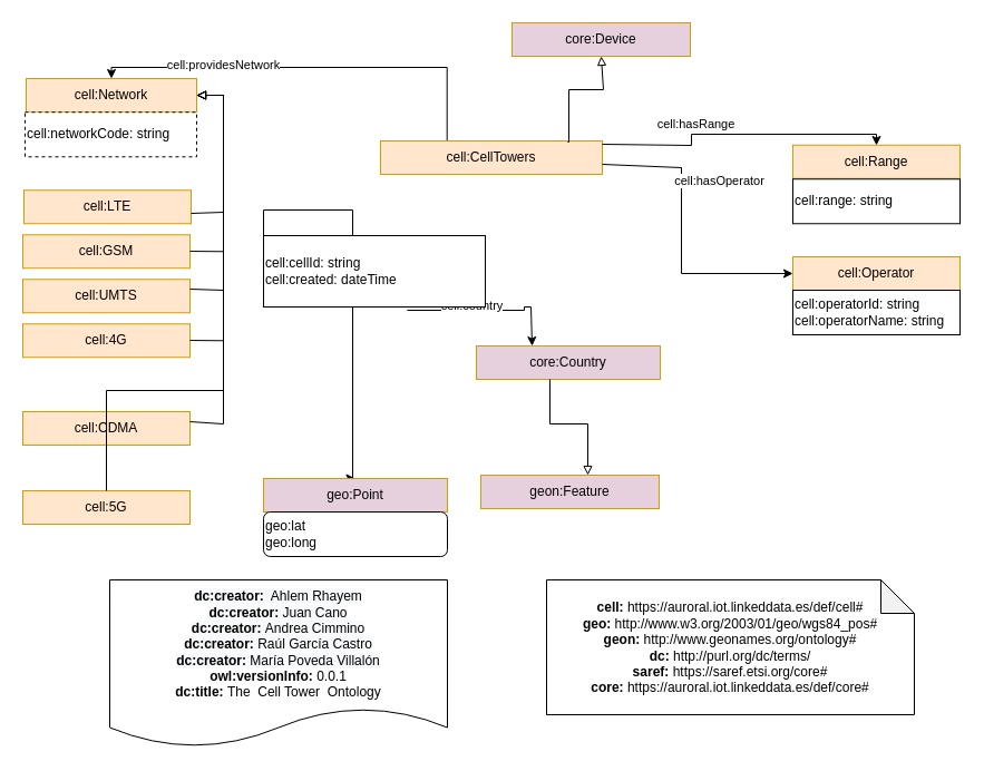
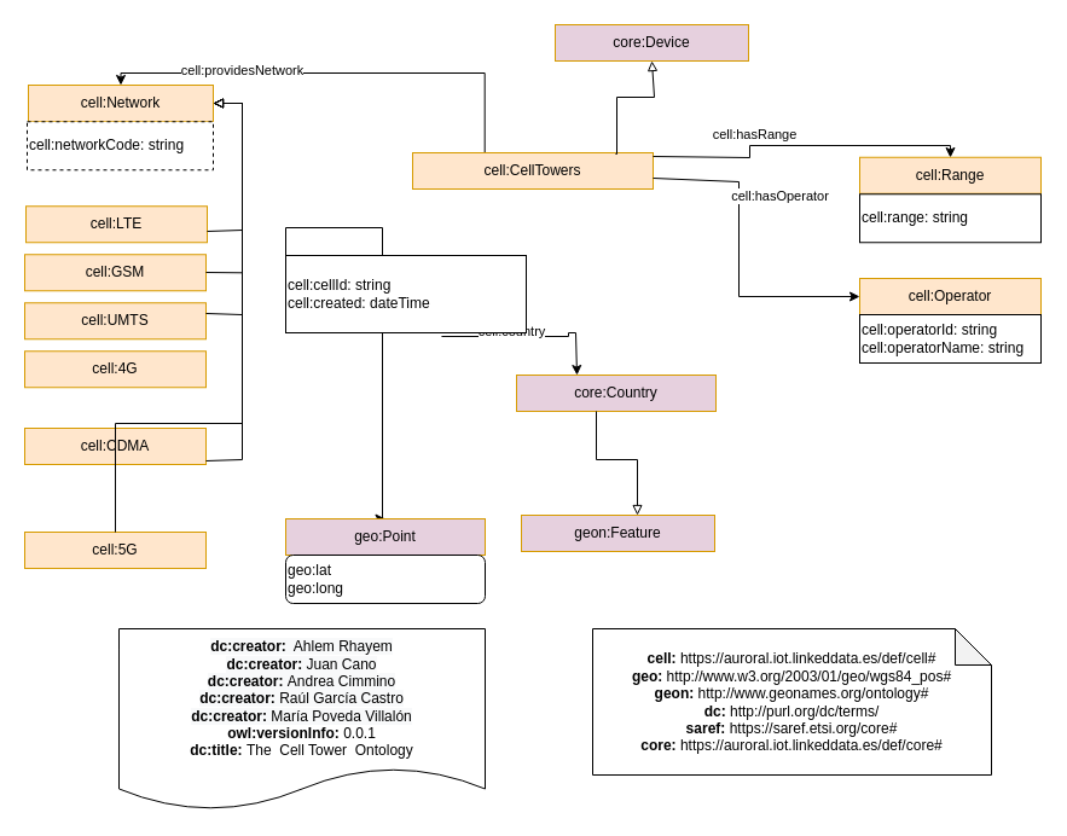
  <mxCell id="0" />
  <mxCell id="1" parent="0" />
  <mxCell id="2" value="cell:Network" style="rounded=0;whiteSpace=wrap;html=1;snapToPoint=1;points=[[0.1,0],[0.2,0],[0.3,0],[0.4,0],[0.5,0],[0.6,0],[0.7,0],[0.8,0],[0.9,0],[0,0.1],[0,0.3],[0,0.5],[0,0.7],[0,0.9],[0.1,1],[0.2,1],[0.3,1],[0.4,1],[0.5,1],[0.6,1],[0.7,1],[0.8,1],[0.9,1],[1,0.1],[1,0.3],[1,0.5],[1,0.7],[1,0.9]];fillColor=#ffe6cc;strokeColor=#d79b00;shadow=0;" parent="1" vertex="1"><mxGeometry x="23" y="70" width="153" height="30" as="geometry" /></mxCell>
  <mxCell id="3" value="geon:Feature" style="rounded=0;whiteSpace=wrap;html=1;snapToPoint=1;points=[[0.1,0],[0.2,0],[0.3,0],[0.4,0],[0.5,0],[0.6,0],[0.7,0],[0.8,0],[0.9,0],[0,0.1],[0,0.3],[0,0.5],[0,0.7],[0,0.9],[0.1,1],[0.2,1],[0.3,1],[0.4,1],[0.5,1],[0.6,1],[0.7,1],[0.8,1],[0.9,1],[1,0.1],[1,0.3],[1,0.5],[1,0.7],[1,0.9]];fillColor=#E6D0DE;strokeColor=#d79b00;shadow=0;" parent="1" vertex="1"><mxGeometry x="431" y="426" width="160" height="30" as="geometry" /></mxCell>
  <mxCell id="4" value="" style="edgeStyle=orthogonalEdgeStyle;rounded=0;orthogonalLoop=1;jettySize=auto;html=1;entryX=0.5;entryY=0;entryDx=0;entryDy=0;exitX=0.3;exitY=0;exitDx=0;exitDy=0;" parent="1" source="6" target="2" edge="1"><mxGeometry relative="1" as="geometry"><mxPoint x="110" y="70" as="targetPoint" /><Array as="points"><mxPoint x="401" y="60" /><mxPoint x="100" y="60" /></Array></mxGeometry></mxCell>
  <mxCell id="5" value="cell:providesNetwork" style="edgeLabel;html=1;align=center;verticalAlign=middle;resizable=0;points=[];" parent="4" vertex="1" connectable="0"><mxGeometry x="0.417" y="-3" relative="1" as="geometry"><mxPoint as="offset" /></mxGeometry></mxCell>
  <mxCell id="6" value="cell:CellTowers" style="rounded=0;whiteSpace=wrap;html=1;snapToPoint=1;points=[[0.1,0],[0.2,0],[0.3,0],[0.4,0],[0.5,0],[0.6,0],[0.7,0],[0.8,0],[0.9,0],[0,0.1],[0,0.3],[0,0.5],[0,0.7],[0,0.9],[0.1,1],[0.2,1],[0.3,1],[0.4,1],[0.5,1],[0.6,1],[0.7,1],[0.8,1],[0.9,1],[1,0.1],[1,0.3],[1,0.5],[1,0.7],[1,0.9]];fillColor=#ffe6cc;strokeColor=#d79b00;shadow=0;" parent="1" vertex="1"><mxGeometry x="341" y="126" width="199" height="30" as="geometry" /></mxCell>
  <mxCell id="7" value="" style="edgeStyle=orthogonalEdgeStyle;rounded=0;orthogonalLoop=1;jettySize=auto;html=1;exitX=0.648;exitY=1.047;exitDx=0;exitDy=0;exitPerimeter=0;" parent="1" source="13" target="16" edge="1"><mxGeometry relative="1" as="geometry"><Array as="points"><mxPoint x="470" y="275" /><mxPoint x="476" y="275" /></Array></mxGeometry></mxCell>
  <mxCell id="8" value="cell:country" style="edgeLabel;html=1;align=center;verticalAlign=middle;resizable=0;points=[];" parent="7" vertex="1" connectable="0"><mxGeometry x="-0.227" y="5" relative="1" as="geometry"><mxPoint as="offset" /></mxGeometry></mxCell>
  <mxCell id="9" value="" style="edgeStyle=orthogonalEdgeStyle;rounded=0;orthogonalLoop=1;jettySize=auto;html=1;exitX=0;exitY=0.5;exitDx=0;exitDy=0;entryX=0.5;entryY=0;entryDx=0;entryDy=0;" parent="1" source="13" target="15" edge="1"><mxGeometry relative="1" as="geometry"><mxPoint x="186" y="198" as="targetPoint" /><Array as="points"><mxPoint x="316" y="188" /><mxPoint x="316" y="429" /></Array></mxGeometry></mxCell>
  <mxCell id="10" value="geo:location" style="edgeLabel;html=1;align=center;verticalAlign=middle;resizable=0;points=[];" parent="9" vertex="1" connectable="0"><mxGeometry x="-0.028" y="1" relative="1" as="geometry"><mxPoint as="offset" /></mxGeometry></mxCell>
  <mxCell id="11" value="" style="edgeStyle=orthogonalEdgeStyle;rounded=0;orthogonalLoop=1;jettySize=auto;html=1;" parent="1" source="6" target="20" edge="1"><mxGeometry relative="1" as="geometry"><Array as="points"><mxPoint x="620" y="130" /><mxPoint x="620" y="120" /><mxPoint x="786" y="120" /></Array></mxGeometry></mxCell>
  <mxCell id="12" value="cell:hasRange" style="edgeLabel;html=1;align=center;verticalAlign=middle;resizable=0;points=[];" parent="11" vertex="1" connectable="0"><mxGeometry x="-0.354" y="-3" relative="1" as="geometry"><mxPoint y="-14" as="offset" /></mxGeometry></mxCell>
  <mxCell id="13" value="&lt;span&gt;&lt;br&gt;cell:cellId: string&lt;br&gt;cell:created: dateTime&lt;br&gt;&lt;br&gt;&lt;/span&gt;" style="rounded=0;whiteSpace=wrap;html=1;snapToPoint=1;points=[[0.1,0],[0.2,0],[0.3,0],[0.4,0],[0.5,0],[0.6,0],[0.7,0],[0.8,0],[0.9,0],[0,0.1],[0,0.3],[0,0.5],[0,0.7],[0,0.9],[0.1,1],[0.2,1],[0.3,1],[0.4,1],[0.5,1],[0.6,1],[0.7,1],[0.8,1],[0.9,1],[1,0.1],[1,0.3],[1,0.5],[1,0.7],[1,0.9]];align=left;" parent="1" vertex="1"><mxGeometry x="236" y="211" width="199" height="64" as="geometry" /></mxCell>
  <mxCell id="14" value="core:Device" style="rounded=0;whiteSpace=wrap;html=1;snapToPoint=1;points=[[0.1,0],[0.2,0],[0.3,0],[0.4,0],[0.5,0],[0.6,0],[0.7,0],[0.8,0],[0.9,0],[0,0.1],[0,0.3],[0,0.5],[0,0.7],[0,0.9],[0.1,1],[0.2,1],[0.3,1],[0.4,1],[0.5,1],[0.6,1],[0.7,1],[0.8,1],[0.9,1],[1,0.1],[1,0.3],[1,0.5],[1,0.7],[1,0.9]];fillColor=#E6D0DE;strokeColor=#d79b00;shadow=0;" parent="1" vertex="1"><mxGeometry x="459" y="20" width="160" height="30" as="geometry" /></mxCell>
  <mxCell id="15" value="geo:Point" style="rounded=0;whiteSpace=wrap;html=1;snapToPoint=1;points=[[0.1,0],[0.2,0],[0.3,0],[0.4,0],[0.5,0],[0.6,0],[0.7,0],[0.8,0],[0.9,0],[0,0.1],[0,0.3],[0,0.5],[0,0.7],[0,0.9],[0.1,1],[0.2,1],[0.3,1],[0.4,1],[0.5,1],[0.6,1],[0.7,1],[0.8,1],[0.9,1],[1,0.1],[1,0.3],[1,0.5],[1,0.7],[1,0.9]];fillColor=#E6D0DE;strokeColor=#d79b00;shadow=0;" parent="1" vertex="1"><mxGeometry x="236" y="429" width="165" height="30" as="geometry" /></mxCell>
  <mxCell id="16" value="core:Country" style="rounded=0;whiteSpace=wrap;html=1;snapToPoint=1;points=[[0.1,0],[0.2,0],[0.3,0],[0.4,0],[0.5,0],[0.6,0],[0.7,0],[0.8,0],[0.9,0],[0,0.1],[0,0.3],[0,0.5],[0,0.7],[0,0.9],[0.1,1],[0.2,1],[0.3,1],[0.4,1],[0.5,1],[0.6,1],[0.7,1],[0.8,1],[0.9,1],[1,0.1],[1,0.3],[1,0.5],[1,0.7],[1,0.9]];fillColor=#E6D0DE;strokeColor=#d79b00;shadow=0;" parent="1" vertex="1"><mxGeometry x="427" y="310" width="165" height="30" as="geometry" /></mxCell>
  <mxCell id="17" style="edgeStyle=orthogonalEdgeStyle;rounded=0;orthogonalLoop=1;jettySize=auto;html=1;fontSize=11;endArrow=block;endFill=0;exitX=0.844;exitY=0.033;exitDx=0;exitDy=0;exitPerimeter=0;" parent="1" source="6" target="14" edge="1"><mxGeometry relative="1" as="geometry"><mxPoint x="539" y="140" as="sourcePoint" /><mxPoint x="601" y="90" as="targetPoint" /><Array as="points"><mxPoint x="510" y="127" /><mxPoint x="510" y="80" /><mxPoint x="541" y="80" /></Array></mxGeometry></mxCell>
  <mxCell id="18" value="&lt;span&gt;cell:networkCode: string&lt;br&gt;&lt;/span&gt;" style="rounded=0;whiteSpace=wrap;html=1;snapToPoint=1;points=[[0.1,0],[0.2,0],[0.3,0],[0.4,0],[0.5,0],[0.6,0],[0.7,0],[0.8,0],[0.9,0],[0,0.1],[0,0.3],[0,0.5],[0,0.7],[0,0.9],[0.1,1],[0.2,1],[0.3,1],[0.4,1],[0.5,1],[0.6,1],[0.7,1],[0.8,1],[0.9,1],[1,0.1],[1,0.3],[1,0.5],[1,0.7],[1,0.9]];align=left;dashed=1;" parent="1" vertex="1"><mxGeometry x="22" y="100.25" width="154" height="40" as="geometry" /></mxCell>
  <mxCell id="19" style="edgeStyle=orthogonalEdgeStyle;rounded=0;orthogonalLoop=1;jettySize=auto;html=1;fontSize=11;endArrow=block;endFill=0;entryX=0.6;entryY=0;entryDx=0;entryDy=0;" parent="1" source="16" target="3" edge="1"><mxGeometry relative="1" as="geometry"><mxPoint x="541" y="406" as="sourcePoint" /><mxPoint x="577" y="330" as="targetPoint" /><Array as="points"><mxPoint x="493" y="380" /><mxPoint x="527" y="380" /></Array></mxGeometry></mxCell>
  <mxCell id="20" value="cell:Range" style="rounded=0;whiteSpace=wrap;html=1;snapToPoint=1;points=[[0.1,0],[0.2,0],[0.3,0],[0.4,0],[0.5,0],[0.6,0],[0.7,0],[0.8,0],[0.9,0],[0,0.1],[0,0.3],[0,0.5],[0,0.7],[0,0.9],[0.1,1],[0.2,1],[0.3,1],[0.4,1],[0.5,1],[0.6,1],[0.7,1],[0.8,1],[0.9,1],[1,0.1],[1,0.3],[1,0.5],[1,0.7],[1,0.9]];fillColor=#ffe6cc;strokeColor=#d79b00;shadow=0;" parent="1" vertex="1"><mxGeometry x="711" y="129.75" width="150" height="30" as="geometry" /></mxCell>
  <mxCell id="21" value="&lt;span&gt;cell:range: string&lt;br&gt;&lt;/span&gt;" style="rounded=0;whiteSpace=wrap;html=1;snapToPoint=1;points=[[0.1,0],[0.2,0],[0.3,0],[0.4,0],[0.5,0],[0.6,0],[0.7,0],[0.8,0],[0.9,0],[0,0.1],[0,0.3],[0,0.5],[0,0.7],[0,0.9],[0.1,1],[0.2,1],[0.3,1],[0.4,1],[0.5,1],[0.6,1],[0.7,1],[0.8,1],[0.9,1],[1,0.1],[1,0.3],[1,0.5],[1,0.7],[1,0.9]];align=left;" parent="1" vertex="1"><mxGeometry x="711" y="160.25" width="150" height="40" as="geometry" /></mxCell>
  <mxCell id="22" value="&lt;span&gt;geo:lat&lt;br&gt;geo:long&lt;br&gt;&lt;/span&gt;" style="whiteSpace=wrap;html=1;snapToPoint=1;points=[[0.1,0],[0.2,0],[0.3,0],[0.4,0],[0.5,0],[0.6,0],[0.7,0],[0.8,0],[0.9,0],[0,0.1],[0,0.3],[0,0.5],[0,0.7],[0,0.9],[0.1,1],[0.2,1],[0.3,1],[0.4,1],[0.5,1],[0.6,1],[0.7,1],[0.8,1],[0.9,1],[1,0.1],[1,0.3],[1,0.5],[1,0.7],[1,0.9]];align=left;rounded=1;" parent="1" vertex="1"><mxGeometry x="236" y="459" width="165" height="40" as="geometry" /></mxCell>
  <mxCell id="23" value="cell:Operator" style="rounded=0;whiteSpace=wrap;html=1;snapToPoint=1;points=[[0.1,0],[0.2,0],[0.3,0],[0.4,0],[0.5,0],[0.6,0],[0.7,0],[0.8,0],[0.9,0],[0,0.1],[0,0.3],[0,0.5],[0,0.7],[0,0.9],[0.1,1],[0.2,1],[0.3,1],[0.4,1],[0.5,1],[0.6,1],[0.7,1],[0.8,1],[0.9,1],[1,0.1],[1,0.3],[1,0.5],[1,0.7],[1,0.9]];fillColor=#ffe6cc;strokeColor=#d79b00;shadow=0;" parent="1" vertex="1"><mxGeometry x="711" y="230" width="150" height="30" as="geometry" /></mxCell>
  <mxCell id="24" value="" style="edgeStyle=orthogonalEdgeStyle;rounded=0;orthogonalLoop=1;jettySize=auto;html=1;" parent="1" source="6" target="23" edge="1"><mxGeometry relative="1" as="geometry"><mxPoint x="621" y="213" as="sourcePoint" /><mxPoint x="721" y="190" as="targetPoint" /><Array as="points"><mxPoint x="611" y="150" /><mxPoint x="611" y="245" /></Array></mxGeometry></mxCell>
  <mxCell id="25" value="cell:hasOperator" style="edgeLabel;html=1;align=center;verticalAlign=middle;resizable=0;points=[];" parent="24" vertex="1" connectable="0"><mxGeometry x="-0.354" y="-3" relative="1" as="geometry"><mxPoint x="36" y="-3" as="offset" /></mxGeometry></mxCell>
  <mxCell id="26" value="&lt;span&gt;cell:operatorId: string&lt;br&gt;cell:operatorName: string&lt;br&gt;&lt;/span&gt;" style="rounded=0;whiteSpace=wrap;html=1;snapToPoint=1;points=[[0.1,0],[0.2,0],[0.3,0],[0.4,0],[0.5,0],[0.6,0],[0.7,0],[0.8,0],[0.9,0],[0,0.1],[0,0.3],[0,0.5],[0,0.7],[0,0.9],[0.1,1],[0.2,1],[0.3,1],[0.4,1],[0.5,1],[0.6,1],[0.7,1],[0.8,1],[0.9,1],[1,0.1],[1,0.3],[1,0.5],[1,0.7],[1,0.9]];align=left;" parent="1" vertex="1"><mxGeometry x="711" y="260" width="150" height="40" as="geometry" /></mxCell>
  <mxCell id="27" value="cell:LTE" style="rounded=0;whiteSpace=wrap;html=1;snapToPoint=1;points=[[0.1,0],[0.2,0],[0.3,0],[0.4,0],[0.5,0],[0.6,0],[0.7,0],[0.8,0],[0.9,0],[0,0.1],[0,0.3],[0,0.5],[0,0.7],[0,0.9],[0.1,1],[0.2,1],[0.3,1],[0.4,1],[0.5,1],[0.6,1],[0.7,1],[0.8,1],[0.9,1],[1,0.1],[1,0.3],[1,0.5],[1,0.7],[1,0.9]];fillColor=#ffe6cc;strokeColor=#d79b00;shadow=0;" parent="1" vertex="1"><mxGeometry x="21" y="170.25" width="150" height="30" as="geometry" /></mxCell>
  <mxCell id="28" value="cell:GSM" style="rounded=0;whiteSpace=wrap;html=1;snapToPoint=1;points=[[0.1,0],[0.2,0],[0.3,0],[0.4,0],[0.5,0],[0.6,0],[0.7,0],[0.8,0],[0.9,0],[0,0.1],[0,0.3],[0,0.5],[0,0.7],[0,0.9],[0.1,1],[0.2,1],[0.3,1],[0.4,1],[0.5,1],[0.6,1],[0.7,1],[0.8,1],[0.9,1],[1,0.1],[1,0.3],[1,0.5],[1,0.7],[1,0.9]];fillColor=#ffe6cc;strokeColor=#d79b00;shadow=0;" parent="1" vertex="1"><mxGeometry x="20" y="210.25" width="150" height="30" as="geometry" /></mxCell>
  <mxCell id="29" value="cell:UMTS" style="rounded=0;whiteSpace=wrap;html=1;snapToPoint=1;points=[[0.1,0],[0.2,0],[0.3,0],[0.4,0],[0.5,0],[0.6,0],[0.7,0],[0.8,0],[0.9,0],[0,0.1],[0,0.3],[0,0.5],[0,0.7],[0,0.9],[0.1,1],[0.2,1],[0.3,1],[0.4,1],[0.5,1],[0.6,1],[0.7,1],[0.8,1],[0.9,1],[1,0.1],[1,0.3],[1,0.5],[1,0.7],[1,0.9]];fillColor=#ffe6cc;strokeColor=#d79b00;shadow=0;" parent="1" vertex="1"><mxGeometry x="20" y="250.25" width="150" height="30" as="geometry" /></mxCell>
  <mxCell id="30" value="cell:4G" style="rounded=0;whiteSpace=wrap;html=1;snapToPoint=1;points=[[0.1,0],[0.2,0],[0.3,0],[0.4,0],[0.5,0],[0.6,0],[0.7,0],[0.8,0],[0.9,0],[0,0.1],[0,0.3],[0,0.5],[0,0.7],[0,0.9],[0.1,1],[0.2,1],[0.3,1],[0.4,1],[0.5,1],[0.6,1],[0.7,1],[0.8,1],[0.9,1],[1,0.1],[1,0.3],[1,0.5],[1,0.7],[1,0.9]];fillColor=#ffe6cc;strokeColor=#d79b00;shadow=0;" parent="1" vertex="1"><mxGeometry x="20" y="290.25" width="150" height="30" as="geometry" /></mxCell>
  <mxCell id="31" value="cell:5G" style="rounded=0;whiteSpace=wrap;html=1;snapToPoint=1;points=[[0.1,0],[0.2,0],[0.3,0],[0.4,0],[0.5,0],[0.6,0],[0.7,0],[0.8,0],[0.9,0],[0,0.1],[0,0.3],[0,0.5],[0,0.7],[0,0.9],[0.1,1],[0.2,1],[0.3,1],[0.4,1],[0.5,1],[0.6,1],[0.7,1],[0.8,1],[0.9,1],[1,0.1],[1,0.3],[1,0.5],[1,0.7],[1,0.9]];fillColor=#ffe6cc;strokeColor=#d79b00;shadow=0;" parent="1" vertex="1"><mxGeometry x="20" y="440" width="150" height="30" as="geometry" /></mxCell>
- <mxCell id="32" value="cell:CDMA" style="rounded=0;whiteSpace=wrap;html=1;snapToPoint=1;points=[[0.1,0],[0.2,0],[0.3,0],[0.4,0],[0.5,0],[0.6,0],[0.7,0],[0.8,0],[0.9,0],[0,0.1],[0,0.3],[0,0.5],[0,0.7],[0,0.9],[0.1,1],[0.2,1],[0.3,1],[0.4,1],[0.5,1],[0.6,1],[0.7,1],[0.8,1],[0.9,1],[1,0.1],[1,0.3],[1,0.5],[1,0.7],[1,0.9]];fillColor=#ffe6cc;strokeColor=#d79b00;shadow=0;" parent="1" vertex="1"><mxGeometry x="20" y="369" width="150" height="30" as="geometry" /></mxCell>
+ <mxCell id="32" value="cell:CDMA" style="rounded=0;whiteSpace=wrap;html=1;snapToPoint=1;points=[[0.1,0],[0.2,0],[0.3,0],[0.4,0],[0.5,0],[0.6,0],[0.7,0],[0.8,0],[0.9,0],[0,0.1],[0,0.3],[0,0.5],[0,0.7],[0,0.9],[0.1,1],[0.2,1],[0.3,1],[0.4,1],[0.5,1],[0.6,1],[0.7,1],[0.8,1],[0.9,1],[1,0.1],[1,0.3],[1,0.5],[1,0.7],[1,0.9]];fillColor=#ffe6cc;strokeColor=#d79b00;shadow=0;" parent="1" vertex="1"><mxGeometry x="20" y="354" width="150" height="30" as="geometry" /></mxCell>
  <mxCell id="33" style="edgeStyle=orthogonalEdgeStyle;rounded=0;orthogonalLoop=1;jettySize=auto;html=1;fontSize=11;endArrow=block;endFill=0;" parent="1" source="27" target="2" edge="1"><mxGeometry relative="1" as="geometry"><mxPoint x="250" y="194.25" as="sourcePoint" /><mxPoint x="284" y="280.25" as="targetPoint" /><Array as="points"><mxPoint x="200" y="190" /><mxPoint x="200" y="85" /></Array></mxGeometry></mxCell>
  <mxCell id="34" style="edgeStyle=orthogonalEdgeStyle;rounded=0;orthogonalLoop=1;jettySize=auto;html=1;fontSize=11;endArrow=block;endFill=0;" parent="1" source="28" target="2" edge="1"><mxGeometry relative="1" as="geometry"><mxPoint x="170" y="225" as="sourcePoint" /><mxPoint x="176" y="85" as="targetPoint" /><Array as="points"><mxPoint x="200" y="225" /><mxPoint x="200" y="85" /></Array></mxGeometry></mxCell>
  <mxCell id="35" style="edgeStyle=orthogonalEdgeStyle;rounded=0;orthogonalLoop=1;jettySize=auto;html=1;fontSize=11;endArrow=block;endFill=0;" parent="1" source="29" target="2" edge="1"><mxGeometry relative="1" as="geometry"><mxPoint x="176" y="260" as="sourcePoint" /><mxPoint x="182" y="120" as="targetPoint" /><Array as="points"><mxPoint x="200" y="260" /><mxPoint x="200" y="85" /></Array></mxGeometry></mxCell>
- <mxCell id="36" style="edgeStyle=orthogonalEdgeStyle;rounded=0;orthogonalLoop=1;jettySize=auto;html=1;fontSize=11;endArrow=block;endFill=0;" parent="1" source="30" target="2" edge="1"><mxGeometry relative="1" as="geometry"><mxPoint x="176" y="303.75" as="sourcePoint" /><mxPoint x="182" y="129.75" as="targetPoint" /><Array as="points"><mxPoint x="200" y="305" /><mxPoint x="200" y="85" /></Array></mxGeometry></mxCell>
  <mxCell id="37" style="edgeStyle=orthogonalEdgeStyle;rounded=0;orthogonalLoop=1;jettySize=auto;html=1;fontSize=11;endArrow=block;endFill=0;" parent="1" source="31" target="2" edge="1"><mxGeometry relative="1" as="geometry"><mxPoint x="150" y="340" as="sourcePoint" /><mxPoint x="182" y="120" as="targetPoint" /><Array as="points"><mxPoint x="200" y="350" /><mxPoint x="200" y="85" /></Array></mxGeometry></mxCell>
  <mxCell id="38" style="edgeStyle=orthogonalEdgeStyle;rounded=0;orthogonalLoop=1;jettySize=auto;html=1;fontSize=11;endArrow=block;endFill=0;" parent="1" source="32" target="2" edge="1"><mxGeometry relative="1" as="geometry"><mxPoint x="150" y="380" as="sourcePoint" /><mxPoint x="182" y="125" as="targetPoint" /><Array as="points"><mxPoint x="200" y="380" /><mxPoint x="200" y="85" /></Array></mxGeometry></mxCell>
  <mxCell id="39" value="&lt;div&gt;&lt;/div&gt;&lt;b&gt;cell:&lt;/b&gt; https://auroral.iot.linkeddata.es/def/cell#&lt;br&gt;&lt;b&gt;geo:&lt;/b&gt;&amp;nbsp;http://www.w3.org/2003/01/geo/wgs84_pos#&lt;br style=&quot;padding: 0px ; margin: 0px&quot;&gt;&lt;b&gt;geon:&lt;/b&gt; http://www.geonames.org/ontology#&lt;br&gt;&lt;b&gt;dc:&lt;/b&gt; http://purl.org/dc/terms/&lt;br&gt;&lt;b&gt;saref:&lt;/b&gt;&amp;nbsp;https://saref.etsi.org/core#&lt;br&gt;&lt;b&gt;core:&lt;/b&gt; https://auroral.iot.linkeddata.es/def/core#&lt;br&gt;" style="shape=note;whiteSpace=wrap;html=1;backgroundOutline=1;darkOpacity=0.05;" vertex="1" parent="1"><mxGeometry x="490" y="520" width="330" height="121" as="geometry" /></mxCell>
  <mxCell id="40" value="&lt;div&gt;&lt;span style=&quot;background-color: rgb(248 , 249 , 250)&quot;&gt;&lt;b&gt;dc:creator:&amp;nbsp;&lt;/b&gt; Ahlem Rhayem&lt;/span&gt;&lt;br&gt;&lt;/div&gt;&lt;div&gt;&lt;span style=&quot;background-color: rgb(248 , 249 , 250)&quot;&gt;&lt;b&gt;dc:creator:&lt;/b&gt; Juan Cano&lt;/span&gt;&lt;span style=&quot;background-color: rgb(248 , 249 , 250)&quot;&gt;&lt;br&gt;&lt;/span&gt;&lt;/div&gt;&lt;div&gt;&lt;span style=&quot;background-color: rgb(248 , 249 , 250)&quot;&gt;&lt;b&gt;dc:creator:&amp;nbsp;&lt;/b&gt;Andrea Cimmino&lt;/span&gt;&lt;span style=&quot;background-color: rgb(248 , 249 , 250)&quot;&gt;&lt;br&gt;&lt;/span&gt;&lt;/div&gt;&lt;div&gt;&lt;span style=&quot;background-color: rgb(248 , 249 , 250)&quot;&gt;&lt;b&gt;dc:creator:&lt;/b&gt; Raúl García Castro&lt;/span&gt;&lt;span style=&quot;background-color: rgb(248 , 249 , 250)&quot;&gt;&lt;br&gt;&lt;/span&gt;&lt;/div&gt;&lt;div&gt;&lt;span style=&quot;background-color: rgb(248 , 249 , 250)&quot;&gt;&lt;b&gt;dc:creator:&lt;/b&gt; María Poveda Villalón&lt;/span&gt;&lt;span style=&quot;background-color: rgb(248 , 249 , 250)&quot;&gt;&lt;br&gt;&lt;/span&gt;&lt;/div&gt;&lt;div&gt;&lt;b&gt;owl:versionInfo:&lt;/b&gt; 0.0.1&lt;/div&gt;&lt;div&gt;&lt;b&gt;dc:title:&lt;/b&gt;&amp;nbsp;The&amp;nbsp; Cell Tower&amp;nbsp; Ontology&lt;/div&gt;" style="shape=document;whiteSpace=wrap;html=1;boundedLbl=1;labelBackgroundColor=#ffffff;strokeColor=#000000;fontSize=12;fontColor=#000000;size=0.233;" vertex="1" parent="1"><mxGeometry x="98" y="520" width="303" height="150" as="geometry" /></mxCell>
